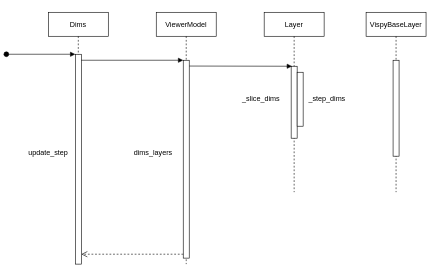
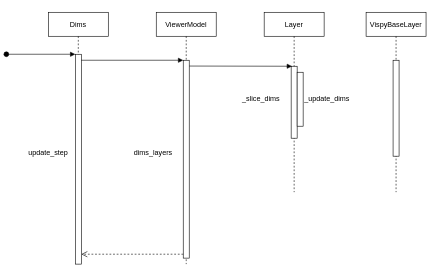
  <mxCell id="0" />
  <mxCell id="1" parent="0" />
  <mxCell id="2" value="Dims" style="shape=umlLifeline;perimeter=lifelinePerimeter;container=1;collapsible=0;recursiveResize=0;rounded=0;shadow=0;strokeWidth=1;" parent="1" vertex="1"><mxGeometry x="50" y="20" width="100" height="420" as="geometry" /></mxCell>
  <mxCell id="3" value="" style="points=[];perimeter=orthogonalPerimeter;rounded=0;shadow=0;strokeWidth=1;" parent="2" vertex="1"><mxGeometry x="45" y="70" width="10" height="350" as="geometry" /></mxCell>
  <mxCell id="4" value="" style="verticalAlign=bottom;startArrow=oval;endArrow=block;startSize=8;shadow=0;strokeWidth=1;" parent="2" target="3" edge="1"><mxGeometry relative="1" as="geometry"><mxPoint x="-70" y="70" as="sourcePoint" /></mxGeometry></mxCell>
  <mxCell id="5" value="ViewerModel" style="shape=umlLifeline;perimeter=lifelinePerimeter;container=1;collapsible=0;recursiveResize=0;rounded=0;shadow=0;strokeWidth=1;" parent="1" vertex="1"><mxGeometry x="230" y="20" width="100" height="420" as="geometry" /></mxCell>
  <mxCell id="6" value="" style="points=[];perimeter=orthogonalPerimeter;rounded=0;shadow=0;strokeWidth=1;" parent="5" vertex="1"><mxGeometry x="45" y="80" width="10" height="330" as="geometry" /></mxCell>
  <mxCell id="7" value="" style="verticalAlign=bottom;endArrow=open;dashed=1;endSize=8;exitX=0;exitY=0.95;shadow=0;strokeWidth=1;" parent="1" edge="1"><mxGeometry relative="1" as="geometry"><mxPoint x="105" y="423.5" as="targetPoint" /><mxPoint x="275" y="423.5" as="sourcePoint" /></mxGeometry></mxCell>
  <mxCell id="8" value="" style="verticalAlign=bottom;endArrow=block;entryX=0;entryY=0;shadow=0;strokeWidth=1;" parent="1" source="3" target="6" edge="1"><mxGeometry relative="1" as="geometry"><mxPoint x="205" y="100" as="sourcePoint" /></mxGeometry></mxCell>
  <mxCell id="9" value="Layer" style="shape=umlLifeline;perimeter=lifelinePerimeter;container=1;collapsible=0;recursiveResize=0;rounded=0;shadow=0;strokeWidth=1;" vertex="1" parent="1"><mxGeometry x="410" y="20" width="100" height="300" as="geometry" /></mxCell>
  <mxCell id="10" value="" style="points=[];perimeter=orthogonalPerimeter;rounded=0;shadow=0;strokeWidth=1;" vertex="1" parent="9"><mxGeometry x="45" y="90" width="10" height="120" as="geometry" /></mxCell>
  <mxCell id="11" value="" style="points=[];perimeter=orthogonalPerimeter;rounded=0;shadow=0;strokeWidth=1;" vertex="1" parent="9"><mxGeometry x="55" y="100" width="10" height="90" as="geometry" /></mxCell>
  <mxCell id="12" value="VispyBaseLayer" style="shape=umlLifeline;perimeter=lifelinePerimeter;container=1;collapsible=0;recursiveResize=0;rounded=0;shadow=0;strokeWidth=1;" vertex="1" parent="1"><mxGeometry x="580" y="20" width="100" height="300" as="geometry" /></mxCell>
  <mxCell id="13" value="" style="points=[];perimeter=orthogonalPerimeter;rounded=0;shadow=0;strokeWidth=1;" vertex="1" parent="12"><mxGeometry x="45" y="80" width="10" height="160" as="geometry" /></mxCell>
  <mxCell id="14" value="" style="verticalAlign=bottom;endArrow=block;shadow=0;strokeWidth=1;entryX=0.143;entryY=0;entryDx=0;entryDy=0;entryPerimeter=0;exitX=1.021;exitY=0.069;exitDx=0;exitDy=0;exitPerimeter=0;" edge="1" parent="1" target="10"><mxGeometry relative="1" as="geometry"><mxPoint x="285.21" y="109.66" as="sourcePoint" /><mxPoint x="445.29" y="109.4" as="targetPoint" /></mxGeometry></mxCell>
  <mxCell id="15" value="update_step" style="text;html=1;strokeColor=none;fillColor=none;align=center;verticalAlign=middle;whiteSpace=wrap;rounded=0;" vertex="1" parent="1"><mxGeometry x="20" y="240" width="60" height="30" as="geometry" /></mxCell>
  <mxCell id="16" value="dims_layers" style="text;html=1;strokeColor=none;fillColor=none;align=center;verticalAlign=middle;whiteSpace=wrap;rounded=0;" vertex="1" parent="1"><mxGeometry x="180" y="240" width="90" height="30" as="geometry" /></mxCell>
  <mxCell id="17" value="_slice_dims" style="text;html=1;strokeColor=none;fillColor=none;align=center;verticalAlign=middle;whiteSpace=wrap;rounded=0;" vertex="1" parent="1"><mxGeometry x="360" y="150" width="90" height="30" as="geometry" /></mxCell>
- <mxCell id="18" value="_step_dims" style="text;html=1;strokeColor=none;fillColor=none;align=center;verticalAlign=middle;whiteSpace=wrap;rounded=0;" vertex="1" parent="1"><mxGeometry x="470" y="150" width="90" height="30" as="geometry" /></mxCell>
+ <mxCell id="18" value="_update_dims" style="text;html=1;strokeColor=none;fillColor=none;align=center;verticalAlign=middle;whiteSpace=wrap;rounded=0;" vertex="1" parent="1"><mxGeometry x="470" y="150" width="90" height="30" as="geometry" /></mxCell>
